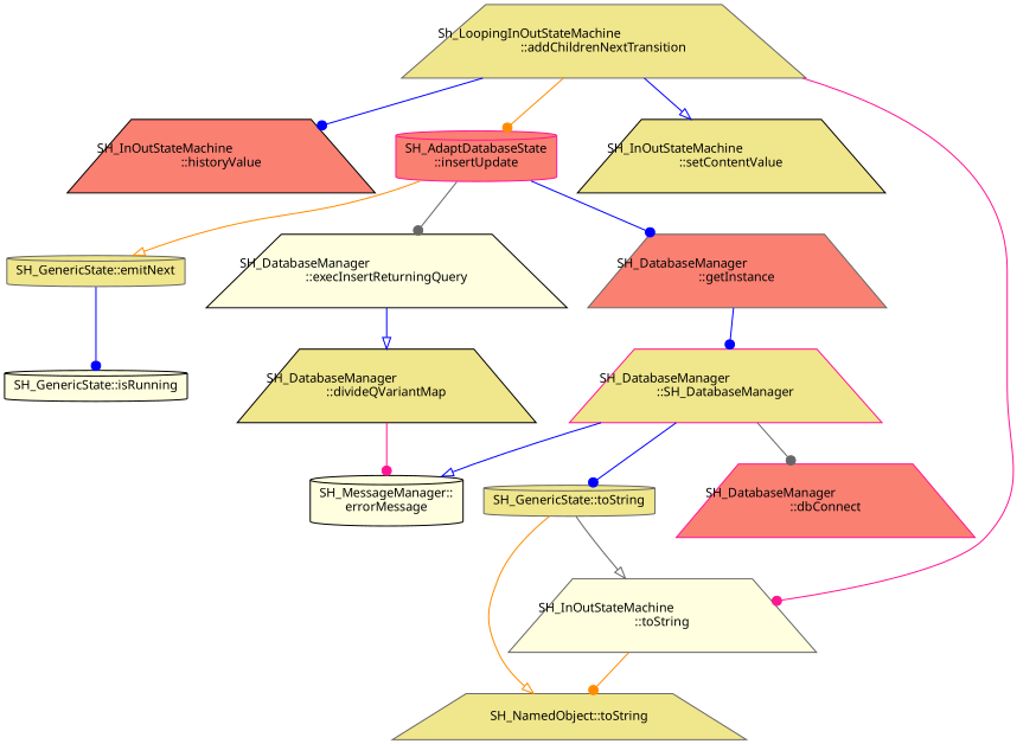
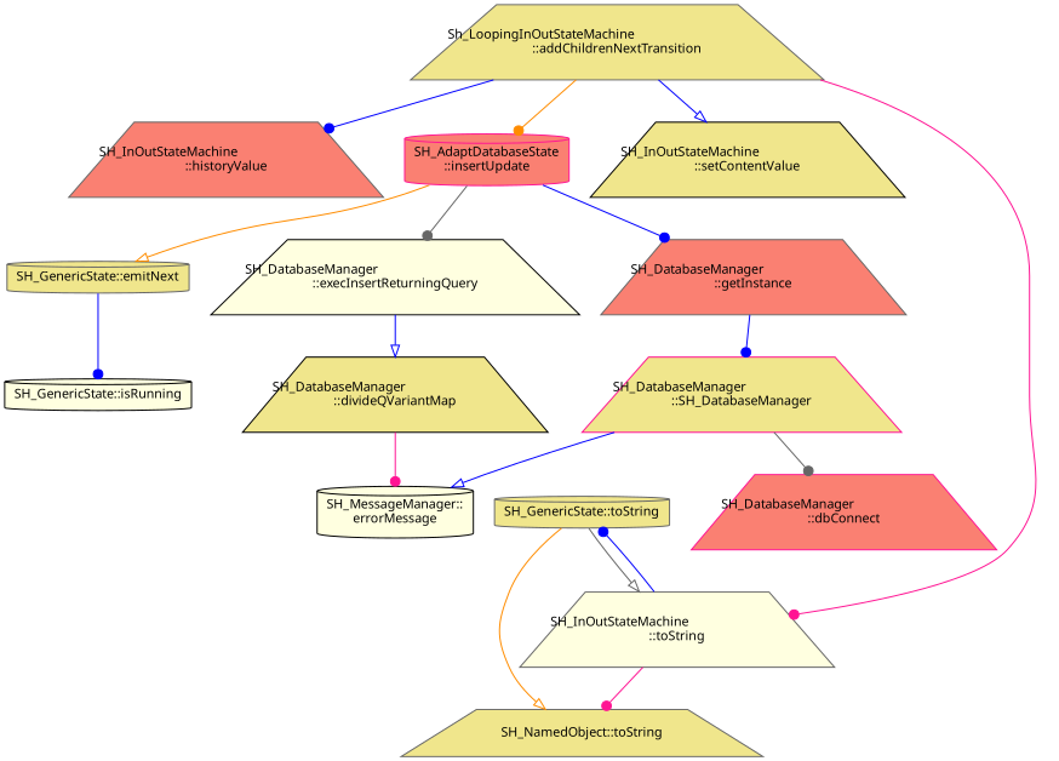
  digraph {
    rankdir=TB
    node [color=gray40 fillcolor=khaki fontname=Verdana fontsize=11 shape=trapezium style=filled]
    edge [arrowhead=dot color=blue fontname=Verdana fontsize=11 labelfontname=Verdana labelfontsize=11 style=solid]
    n1 [fontcolor=black height=0.2 label="Sh_LoopingInOutStateMachine\l::addChildrenNextTransition" width=0.4]
-   n2 [color=black fillcolor=salmon height=0.2 label="SH_InOutStateMachine\l::historyValue" width=0.4]
+   n2 [fillcolor=salmon height=0.2 label="SH_InOutStateMachine\l::historyValue" width=0.4]
    n3 [color=deeppink fillcolor=salmon height=0.2 label="SH_AdaptDatabaseState\l::insertUpdate" shape=cylinder width=0.4]
    n4 [color=black height=0.2 label="SH_InOutStateMachine\l::setContentValue" width=0.4]
    n5 [fillcolor=lightyellow height=0.2 label="SH_InOutStateMachine\l::toString" width=0.4]
    n6 [height=0.2 label="SH_GenericState::emitNext" shape=cylinder width=0.4]
    n7 [color=black fillcolor=lightyellow height=0.2 label="SH_DatabaseManager\l::execInsertReturningQuery" width=0.4]
    n8 [fillcolor=salmon height=0.2 label="SH_DatabaseManager\l::getInstance" width=0.4]
    n9 [height=0.2 label="SH_NamedObject::toString" width=0.4]
    n10 [height=0.2 label="SH_GenericState::toString" shape=cylinder width=0.4]
    n11 [color=black fillcolor=lightyellow height=0.2 label="SH_GenericState::isRunning" shape=cylinder width=0.4]
    n12 [color=black height=0.2 label="SH_DatabaseManager\l::divideQVariantMap" width=0.4]
    n13 [color=deeppink height=0.2 label="SH_DatabaseManager\l::SH_DatabaseManager" width=0.4]
    n14 [color=black fillcolor=lightyellow height=0.2 label="SH_MessageManager::\lerrorMessage" shape=cylinder width=0.4]
    n15 [color=deeppink fillcolor=salmon height=0.2 label="SH_DatabaseManager\l::dbConnect" width=0.4]
    n1 -> n2
    n1 -> n3 [color=darkorange]
    n1 -> n4 [arrowhead=onormal]
    n1 -> n5 [color=deeppink]
    n3 -> n6 [arrowhead=onormal color=darkorange]
    n3 -> n7 [color=gray40]
    n3 -> n8
-   n5 -> n9 [color=darkorange]
-   n13 -> n10
+   n5 -> n9 [color=deeppink]
+   n5 -> n10
    n6 -> n11
    n7 -> n12 [arrowhead=onormal]
    n8 -> n13
    n10 -> n5 [arrowhead=onormal color=gray40]
    n10 -> n9 [arrowhead=onormal color=darkorange]
    n12 -> n14 [color=deeppink]
    n13 -> n14 [arrowhead=onormal]
    n13 -> n15 [color=gray40]
  }
